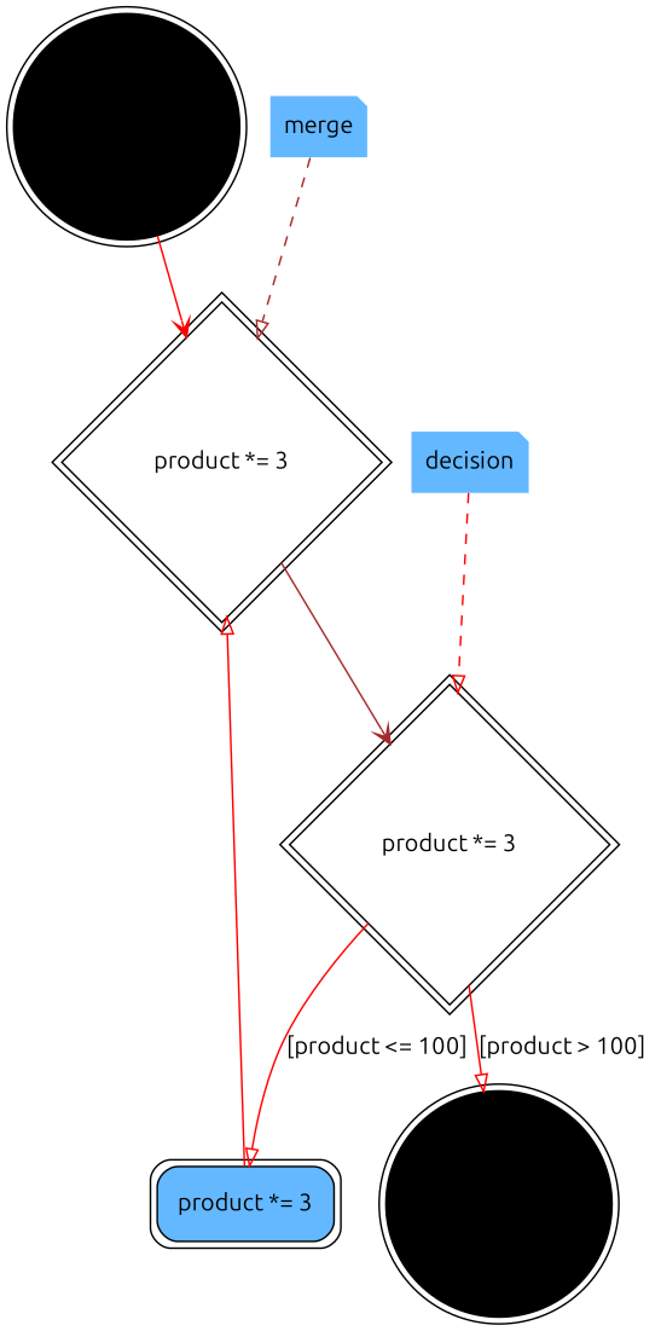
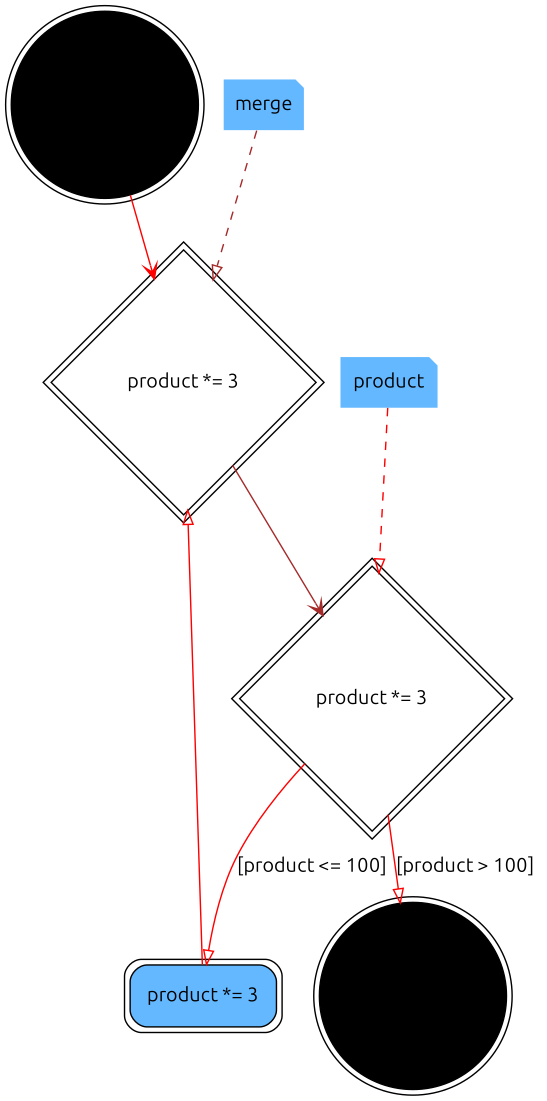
  strict digraph {
    compound=true
    rankdir=TB
    fontname=Ubuntu
    node [fillcolor=steelblue1 orientation=0 peripheries=2 shape=circle style=filled fontname=Ubuntu]
    edge [color=red arrowhead=onormal fontname=Ubuntu]
    n1 [fillcolor=black label="product *= 3"]
    n2 [fillcolor=black label="product *= 3"]
    n3 [fillcolor=white label="product *= 3" orientation=45 shape=square]
    n4 [fillcolor=white label="product *= 3" orientation=45 shape=square]
    n5 [label="product *= 3" shape=rect style="filled,rounded"]
    n6 [label=merge peripheries=0 shape=note orientation=""]
-   n7 [label=decision peripheries=0 shape=note orientation=""]
+   n7 [label=product peripheries=0 shape=note orientation=""]
    subgraph sub_1 {
      n1
      n2
      n3
      n4
      n5
    }
    subgraph sub_2 {
      n6
      n7
    }
    n1 -> n3 [arrowhead=vee]
    n3 -> n4 [color=brown arrowhead=vee]
    n4 -> n2 [label="[product > 100]"]
    n4 -> n5 [label="[product <= 100]"]
    n5 -> n3
    n6 -> n3 [style=dashed color=brown]
    n7 -> n4 [style=dashed]
  }
